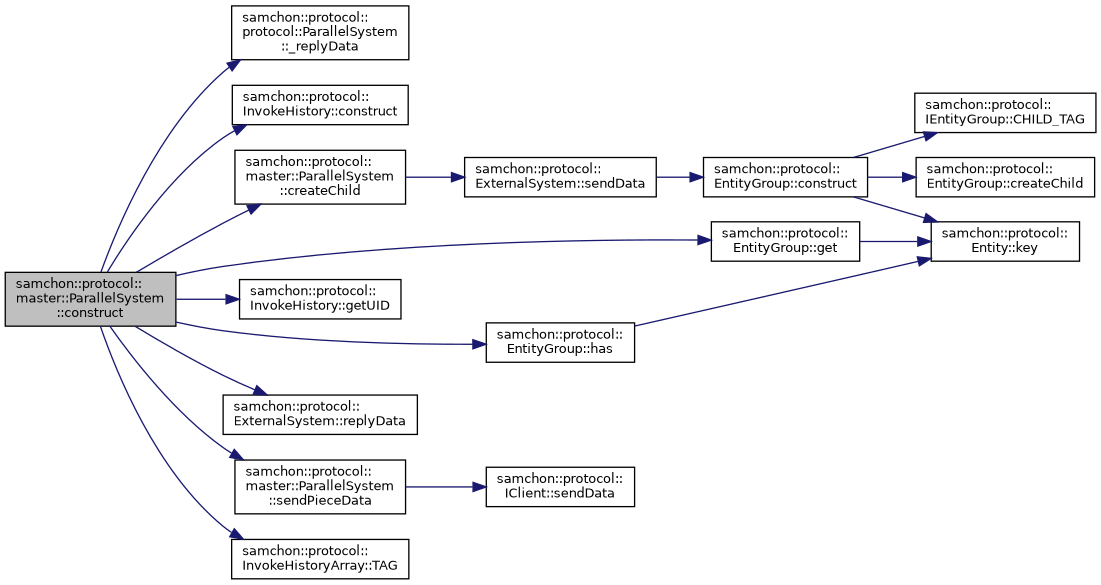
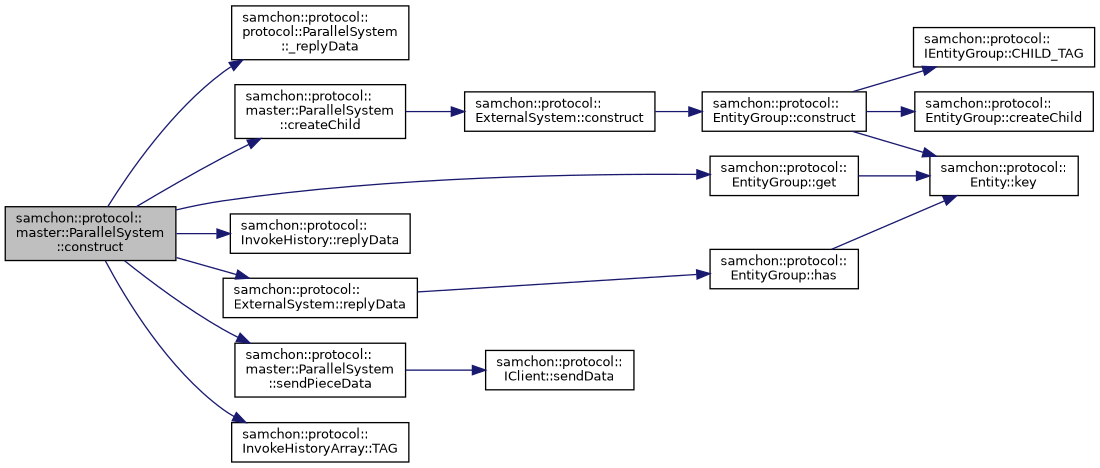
  digraph {
    rankdir=LR
    node [color=black fillcolor=white fontname=Helvetica fontsize=10 shape=record style=filled]
    edge [color=midnightblue fontname=Helvetica fontsize=10 labelfontname=Helvetica labelfontsize=10 style=solid]
    n1 [fillcolor=grey75 fontcolor=black height=0.2 label="samchon::protocol::\lmaster::ParallelSystem\l::construct" width=0.4]
    n2 [height=0.2 label="samchon::protocol::\lprotocol::ParallelSystem\l::_replyData" width=0.4]
-   n3 [height=0.2 label="samchon::protocol::\lInvokeHistory::construct" width=0.4]
    n4 [height=0.2 label="samchon::protocol::\lmaster::ParallelSystem\l::createChild" width=0.4]
    n5 [height=0.2 label="samchon::protocol::\lEntityGroup::get" width=0.4]
-   n6 [height=0.2 label="samchon::protocol::\lInvokeHistory::getUID" width=0.4]
+   n6 [height=0.2 label="samchon::protocol::\lInvokeHistory::replyData" width=0.4]
    n7 [height=0.2 label="samchon::protocol::\lEntityGroup::has" width=0.4]
    n8 [height=0.2 label="samchon::protocol::\lExternalSystem::replyData" width=0.4]
    n9 [height=0.2 label="samchon::protocol::\lmaster::ParallelSystem\l::sendPieceData" width=0.4]
    n10 [height=0.2 label="samchon::protocol::\lInvokeHistoryArray::TAG" width=0.4]
-   n11 [height=0.2 label="samchon::protocol::\lExternalSystem::sendData" width=0.4]
+   n11 [height=0.2 label="samchon::protocol::\lExternalSystem::construct" width=0.4]
    n12 [height=0.2 label="samchon::protocol::\lEntityGroup::construct" width=0.4]
    n13 [height=0.2 label="samchon::protocol::\lIEntityGroup::CHILD_TAG" width=0.4]
    n14 [height=0.2 label="samchon::protocol::\lEntityGroup::createChild" width=0.4]
    n15 [height=0.2 label="samchon::protocol::\lEntity::key" width=0.4]
    n16 [height=0.2 label="samchon::protocol::\lIClient::sendData" width=0.4]
    n1 -> n2
-   n1 -> n3
    n1 -> n4
    n1 -> n5
    n1 -> n6
-   n1 -> n7
+   n8 -> n7
    n1 -> n8
    n1 -> n9
    n1 -> n10
    n4 -> n11
    n5 -> n15
    n7 -> n15
    n9 -> n16
    n11 -> n12
    n12 -> n13
    n12 -> n14
    n12 -> n15
  }
